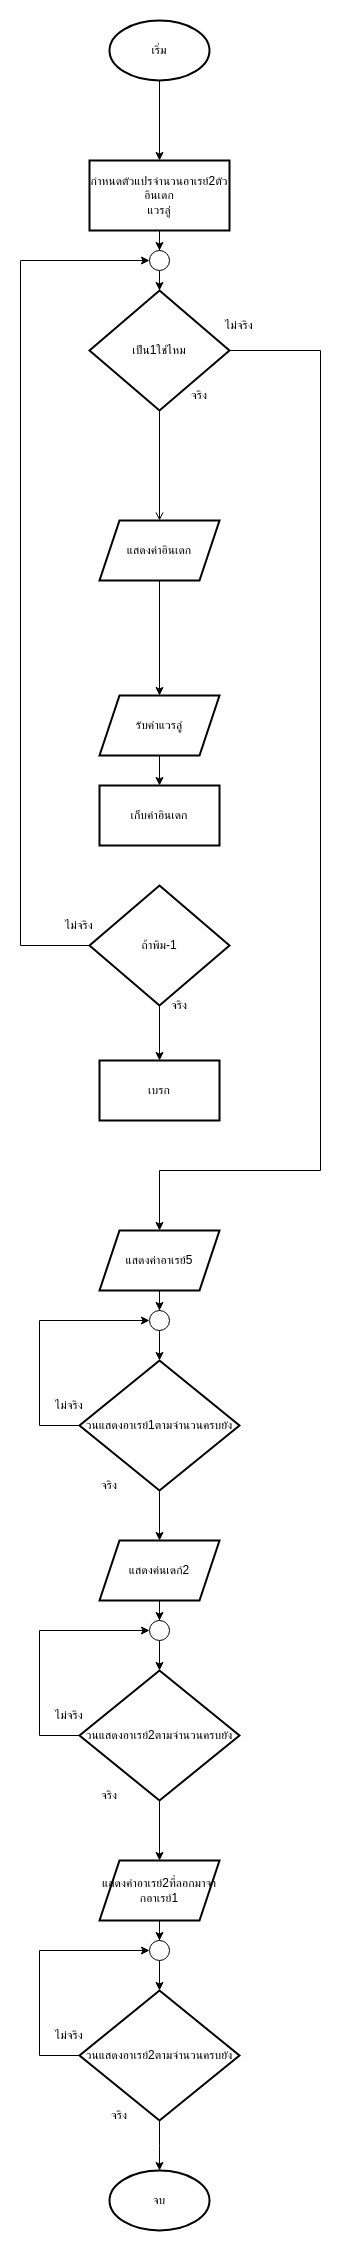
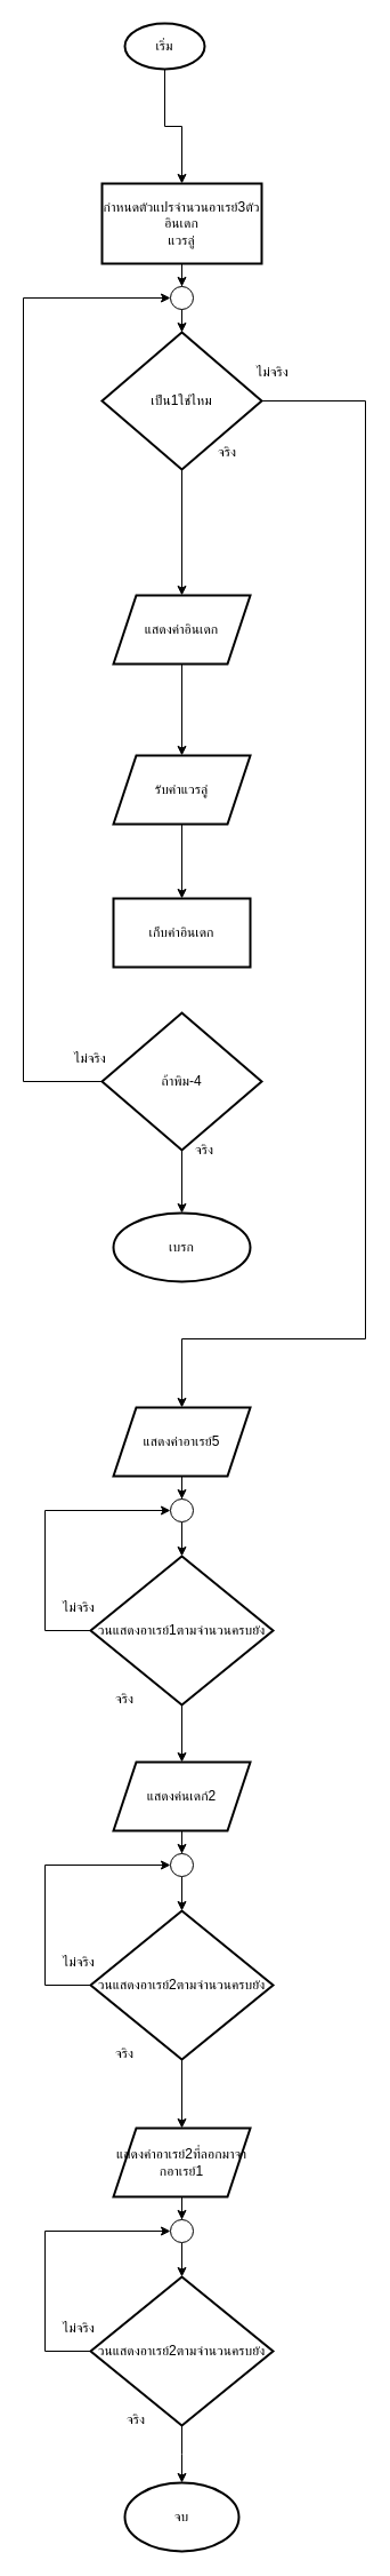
  <mxCell id="0" />
  <mxCell id="1" parent="0" />
  <mxCell id="2" value="" style="edgeStyle=orthogonalEdgeStyle;rounded=0;orthogonalLoop=1;jettySize=auto;html=1;" edge="1" parent="1" source="3" target="5"><mxGeometry relative="1" as="geometry" /></mxCell>
- <mxCell id="3" value="เริ่ม" style="strokeWidth=2;html=1;shape=mxgraph.flowchart.start_1;whiteSpace=wrap;" vertex="1" parent="1"><mxGeometry x="109" width="100" height="60" as="geometry" y="20" /></mxCell>
+ <mxCell id="3" value="เริ่ม" style="strokeWidth=2;html=1;shape=mxgraph.flowchart.start_1;whiteSpace=wrap;" vertex="1" parent="1"><mxGeometry x="109" y="20" width="70" height="40" as="geometry" /></mxCell>
  <mxCell id="4" value="" style="edgeStyle=orthogonalEdgeStyle;rounded=0;orthogonalLoop=1;jettySize=auto;html=1;" edge="1" parent="1" source="22" target="8"><mxGeometry relative="1" as="geometry" /></mxCell>
- <mxCell id="5" value="กำหนดตัวแปรจำนวนอาเรย์2ตัว&lt;div&gt;อินเดก&lt;/div&gt;&lt;div&gt;แวรลู่&lt;/div&gt;" style="whiteSpace=wrap;html=1;strokeWidth=2;" vertex="1" parent="1"><mxGeometry x="89" y="160" width="140" height="70" as="geometry" /></mxCell>
- <mxCell id="6" value="" style="edgeStyle=orthogonalEdgeStyle;rounded=0;orthogonalLoop=1;jettySize=auto;html=1;endArrow=open;" edge="1" parent="1" source="8" target="15"><mxGeometry relative="1" as="geometry" /></mxCell>
+ <mxCell id="5" value="กำหนดตัวแปรจำนวนอาเรย์3ตัว&lt;div&gt;อินเดก&lt;/div&gt;&lt;div&gt;แวรลู่&lt;/div&gt;" style="whiteSpace=wrap;html=1;strokeWidth=2;" vertex="1" parent="1"><mxGeometry x="89" y="160" width="140" height="70" as="geometry" /></mxCell>
+ <mxCell id="6" value="" style="edgeStyle=orthogonalEdgeStyle;rounded=0;orthogonalLoop=1;jettySize=auto;html=1;" edge="1" parent="1" source="8" target="15"><mxGeometry relative="1" as="geometry" /></mxCell>
  <mxCell id="7" style="edgeStyle=orthogonalEdgeStyle;rounded=0;orthogonalLoop=1;jettySize=auto;html=1;" edge="1" parent="1" source="8"><mxGeometry relative="1" as="geometry"><mxPoint x="159" y="1230" as="targetPoint" /><Array as="points"><mxPoint x="320" y="350" /><mxPoint x="320" y="1170" /><mxPoint x="159" y="1170" /></Array></mxGeometry></mxCell>
  <mxCell id="8" value="เป็น1ใช่ไหม" style="rhombus;whiteSpace=wrap;html=1;strokeWidth=2;" vertex="1" parent="1"><mxGeometry x="89" y="290" width="140" height="120" as="geometry" /></mxCell>
  <mxCell id="9" value="ไม่จริง" style="text;html=1;align=center;verticalAlign=middle;whiteSpace=wrap;rounded=0;" vertex="1" parent="1"><mxGeometry x="209" y="310" width="60" height="30" as="geometry" /></mxCell>
  <mxCell id="10" value="จริง" style="text;html=1;align=center;verticalAlign=middle;whiteSpace=wrap;rounded=0;" vertex="1" parent="1"><mxGeometry x="169" y="380" width="60" height="30" as="geometry" /></mxCell>
  <mxCell id="11" value="" style="edgeStyle=orthogonalEdgeStyle;rounded=0;orthogonalLoop=1;jettySize=auto;html=1;" edge="1" parent="1" source="13" target="19"><mxGeometry relative="1" as="geometry" /></mxCell>
  <mxCell id="12" style="edgeStyle=orthogonalEdgeStyle;rounded=0;orthogonalLoop=1;jettySize=auto;html=1;entryX=0;entryY=0.5;entryDx=0;entryDy=0;entryPerimeter=0;exitX=0;exitY=0.5;exitDx=0;exitDy=0;" edge="1" parent="1" source="13" target="22"><mxGeometry relative="1" as="geometry"><mxPoint x="139" y="250" as="targetPoint" /><Array as="points"><mxPoint x="20" y="945" /><mxPoint x="20" y="260" /></Array></mxGeometry></mxCell>
- <mxCell id="13" value="ถ้าพิม-1" style="rhombus;whiteSpace=wrap;html=1;strokeWidth=2;" vertex="1" parent="1"><mxGeometry x="89" y="885" width="140" height="120" as="geometry" /></mxCell>
+ <mxCell id="13" value="ถ้าพิม-4" style="rhombus;whiteSpace=wrap;html=1;strokeWidth=2;" vertex="1" parent="1"><mxGeometry x="89" y="885" width="140" height="120" as="geometry" /></mxCell>
  <mxCell id="14" value="" style="edgeStyle=orthogonalEdgeStyle;rounded=0;orthogonalLoop=1;jettySize=auto;html=1;" edge="1" parent="1" source="15" target="17"><mxGeometry relative="1" as="geometry" /></mxCell>
  <mxCell id="15" value="แสดงค่าอินเดก" style="shape=parallelogram;perimeter=parallelogramPerimeter;whiteSpace=wrap;html=1;fixedSize=1;strokeWidth=2;" vertex="1" parent="1"><mxGeometry x="99" y="520" width="120" height="60" as="geometry" /></mxCell>
  <mxCell id="16" value="" style="edgeStyle=orthogonalEdgeStyle;rounded=0;orthogonalLoop=1;jettySize=auto;html=1;entryX=0.5;entryY=0;entryDx=0;entryDy=0;" edge="1" parent="1" source="17" target="23"><mxGeometry relative="1" as="geometry" /></mxCell>
- <mxCell id="17" value="รับค่าแวรลู่" style="shape=parallelogram;perimeter=parallelogramPerimeter;whiteSpace=wrap;html=1;fixedSize=1;strokeWidth=2;" vertex="1" parent="1"><mxGeometry x="99" y="695" width="120" height="60" as="geometry" /></mxCell>
+ <mxCell id="17" value="รับค่าแวรลู่" style="shape=parallelogram;perimeter=parallelogramPerimeter;whiteSpace=wrap;html=1;fixedSize=1;strokeWidth=2;" vertex="1" parent="1"><mxGeometry x="99" y="660" width="120" height="60" as="geometry" /></mxCell>
  <mxCell id="18" value="จริง" style="text;html=1;align=center;verticalAlign=middle;whiteSpace=wrap;rounded=0;" vertex="1" parent="1"><mxGeometry x="149" y="990" width="60" height="30" as="geometry" /></mxCell>
- <mxCell id="19" value="เบรก" style="whiteSpace=wrap;html=1;strokeWidth=2;" vertex="1" parent="1"><mxGeometry x="99" y="1060" width="120" height="60" as="geometry" /></mxCell>
+ <mxCell id="19" value="เบรก" style="ellipse;whiteSpace=wrap;html=1;strokeWidth=2;" vertex="1" parent="1"><mxGeometry x="99" y="1060" width="120" height="60" as="geometry" /></mxCell>
  <mxCell id="20" value="ไม่จริง" style="text;html=1;align=center;verticalAlign=middle;whiteSpace=wrap;rounded=0;" vertex="1" parent="1"><mxGeometry x="49" y="910" width="60" height="30" as="geometry" /></mxCell>
  <mxCell id="21" value="" style="edgeStyle=orthogonalEdgeStyle;rounded=0;orthogonalLoop=1;jettySize=auto;html=1;" edge="1" parent="1" source="5" target="22"><mxGeometry relative="1" as="geometry"><mxPoint x="159" y="220" as="sourcePoint" /><mxPoint x="159" y="290" as="targetPoint" /></mxGeometry></mxCell>
  <mxCell id="22" value="" style="verticalLabelPosition=bottom;verticalAlign=top;html=1;shape=mxgraph.flowchart.on-page_reference;" vertex="1" parent="1"><mxGeometry x="149" y="250" width="20" height="20" as="geometry" /></mxCell>
  <mxCell id="23" value="เก็บค่าอินเดก" style="whiteSpace=wrap;html=1;strokeWidth=2;" vertex="1" parent="1"><mxGeometry x="99" y="785" width="120" height="60" as="geometry" /></mxCell>
  <mxCell id="24" value="" style="edgeStyle=orthogonalEdgeStyle;rounded=0;orthogonalLoop=1;jettySize=auto;html=1;" edge="1" parent="1" source="30" target="28"><mxGeometry relative="1" as="geometry" /></mxCell>
  <mxCell id="25" value="แสดงค่าอาเรย์5" style="shape=parallelogram;perimeter=parallelogramPerimeter;whiteSpace=wrap;html=1;fixedSize=1;strokeWidth=2;" vertex="1" parent="1"><mxGeometry x="99" y="1230" width="120" height="60" as="geometry" /></mxCell>
  <mxCell id="26" style="edgeStyle=orthogonalEdgeStyle;rounded=0;orthogonalLoop=1;jettySize=auto;html=1;entryX=0;entryY=0.5;entryDx=0;entryDy=0;entryPerimeter=0;" edge="1" parent="1" source="28" target="30"><mxGeometry relative="1" as="geometry"><mxPoint x="149" y="1320" as="targetPoint" /><Array as="points"><mxPoint x="39" y="1425" /><mxPoint x="39" y="1320" /></Array></mxGeometry></mxCell>
  <mxCell id="27" value="" style="edgeStyle=orthogonalEdgeStyle;rounded=0;orthogonalLoop=1;jettySize=auto;html=1;" edge="1" parent="1" source="28" target="34"><mxGeometry relative="1" as="geometry" /></mxCell>
  <mxCell id="28" value="วนแสดงอาเรย์1ตามจำนวนครบยัง" style="rhombus;whiteSpace=wrap;html=1;strokeWidth=2;" vertex="1" parent="1"><mxGeometry x="79" y="1360" width="160" height="130" as="geometry" /></mxCell>
  <mxCell id="29" value="" style="edgeStyle=orthogonalEdgeStyle;rounded=0;orthogonalLoop=1;jettySize=auto;html=1;" edge="1" parent="1" source="25" target="30"><mxGeometry relative="1" as="geometry"><mxPoint x="159" y="1290" as="sourcePoint" /><mxPoint x="159" y="1360" as="targetPoint" /></mxGeometry></mxCell>
  <mxCell id="30" value="" style="verticalLabelPosition=bottom;verticalAlign=top;html=1;shape=mxgraph.flowchart.on-page_reference;" vertex="1" parent="1"><mxGeometry x="149" y="1310" width="20" height="20" as="geometry" /></mxCell>
  <mxCell id="31" value="ไม่จริง" style="text;html=1;align=center;verticalAlign=middle;whiteSpace=wrap;rounded=0;" vertex="1" parent="1"><mxGeometry x="39" y="1390" width="60" height="30" as="geometry" /></mxCell>
  <mxCell id="32" value="จริง" style="text;html=1;align=center;verticalAlign=middle;whiteSpace=wrap;rounded=0;" vertex="1" parent="1"><mxGeometry x="79" y="1470" width="60" height="30" as="geometry" /></mxCell>
  <mxCell id="33" value="" style="edgeStyle=orthogonalEdgeStyle;rounded=0;orthogonalLoop=1;jettySize=auto;html=1;" edge="1" parent="1" source="39" target="37"><mxGeometry relative="1" as="geometry" /></mxCell>
  <mxCell id="34" value="แสดงค่นเดก์2" style="shape=parallelogram;perimeter=parallelogramPerimeter;whiteSpace=wrap;html=1;fixedSize=1;strokeWidth=2;" vertex="1" parent="1"><mxGeometry x="99" y="1540" width="120" height="60" as="geometry" /></mxCell>
  <mxCell id="35" style="edgeStyle=orthogonalEdgeStyle;rounded=0;orthogonalLoop=1;jettySize=auto;html=1;entryX=0;entryY=0.5;entryDx=0;entryDy=0;entryPerimeter=0;" edge="1" parent="1" source="37" target="39"><mxGeometry relative="1" as="geometry"><mxPoint x="149" y="1630" as="targetPoint" /><Array as="points"><mxPoint x="39" y="1735" /><mxPoint x="39" y="1630" /></Array></mxGeometry></mxCell>
  <mxCell id="36" value="" style="edgeStyle=orthogonalEdgeStyle;rounded=0;orthogonalLoop=1;jettySize=auto;html=1;" edge="1" parent="1" source="37" target="43"><mxGeometry relative="1" as="geometry" /></mxCell>
  <mxCell id="37" value="วนแสดงอาเรย์2ตามจำนวนครบยัง" style="rhombus;whiteSpace=wrap;html=1;strokeWidth=2;" vertex="1" parent="1"><mxGeometry x="79" y="1670" width="160" height="130" as="geometry" /></mxCell>
  <mxCell id="38" value="" style="edgeStyle=orthogonalEdgeStyle;rounded=0;orthogonalLoop=1;jettySize=auto;html=1;" edge="1" parent="1" source="34" target="39"><mxGeometry relative="1" as="geometry"><mxPoint x="159" y="1600" as="sourcePoint" /><mxPoint x="159" y="1670" as="targetPoint" /></mxGeometry></mxCell>
  <mxCell id="39" value="" style="verticalLabelPosition=bottom;verticalAlign=top;html=1;shape=mxgraph.flowchart.on-page_reference;" vertex="1" parent="1"><mxGeometry x="149" y="1620" width="20" height="20" as="geometry" /></mxCell>
  <mxCell id="40" value="ไม่จริง" style="text;html=1;align=center;verticalAlign=middle;whiteSpace=wrap;rounded=0;" vertex="1" parent="1"><mxGeometry x="39" y="1700" width="60" height="30" as="geometry" /></mxCell>
  <mxCell id="41" value="จริง" style="text;html=1;align=center;verticalAlign=middle;whiteSpace=wrap;rounded=0;" vertex="1" parent="1"><mxGeometry x="79" y="1780" width="60" height="30" as="geometry" /></mxCell>
  <mxCell id="42" value="" style="edgeStyle=orthogonalEdgeStyle;rounded=0;orthogonalLoop=1;jettySize=auto;html=1;" edge="1" parent="1" source="48" target="46"><mxGeometry relative="1" as="geometry" /></mxCell>
  <mxCell id="43" value="แสดงค่าอาเรย์2ที่ลอกมาจากอาเรย์1" style="shape=parallelogram;perimeter=parallelogramPerimeter;whiteSpace=wrap;html=1;fixedSize=1;strokeWidth=2;" vertex="1" parent="1"><mxGeometry x="99" y="1860" width="120" height="60" as="geometry" /></mxCell>
  <mxCell id="44" style="edgeStyle=orthogonalEdgeStyle;rounded=0;orthogonalLoop=1;jettySize=auto;html=1;entryX=0;entryY=0.5;entryDx=0;entryDy=0;entryPerimeter=0;" edge="1" parent="1" source="46" target="48"><mxGeometry relative="1" as="geometry"><mxPoint x="149" y="1950" as="targetPoint" /><Array as="points"><mxPoint x="39" y="2055" /><mxPoint x="39" y="1950" /></Array></mxGeometry></mxCell>
  <mxCell id="45" style="edgeStyle=orthogonalEdgeStyle;rounded=0;orthogonalLoop=1;jettySize=auto;html=1;" edge="1" parent="1" source="46"><mxGeometry relative="1" as="geometry"><mxPoint x="159" y="2170" as="targetPoint" /></mxGeometry></mxCell>
  <mxCell id="46" value="วนแสดงอาเรย์2ตามจำนวนครบยัง" style="rhombus;whiteSpace=wrap;html=1;strokeWidth=2;" vertex="1" parent="1"><mxGeometry x="79" y="1990" width="160" height="130" as="geometry" /></mxCell>
  <mxCell id="47" value="" style="edgeStyle=orthogonalEdgeStyle;rounded=0;orthogonalLoop=1;jettySize=auto;html=1;" edge="1" parent="1" source="43" target="48"><mxGeometry relative="1" as="geometry"><mxPoint x="159" y="1920" as="sourcePoint" /><mxPoint x="159" y="1990" as="targetPoint" /></mxGeometry></mxCell>
  <mxCell id="48" value="" style="verticalLabelPosition=bottom;verticalAlign=top;html=1;shape=mxgraph.flowchart.on-page_reference;" vertex="1" parent="1"><mxGeometry x="149" y="1940" width="20" height="20" as="geometry" /></mxCell>
  <mxCell id="49" value="ไม่จริง" style="text;html=1;align=center;verticalAlign=middle;whiteSpace=wrap;rounded=0;" vertex="1" parent="1"><mxGeometry x="39" y="2020" width="60" height="30" as="geometry" /></mxCell>
  <mxCell id="50" value="จริง" style="text;html=1;align=center;verticalAlign=middle;whiteSpace=wrap;rounded=0;" vertex="1" parent="1"><mxGeometry x="89" y="2100" width="60" height="30" as="geometry" /></mxCell>
  <mxCell id="51" value="จบ" style="strokeWidth=2;html=1;shape=mxgraph.flowchart.start_1;whiteSpace=wrap;" vertex="1" parent="1"><mxGeometry x="109" y="2170" width="100" height="60" as="geometry" /></mxCell>
